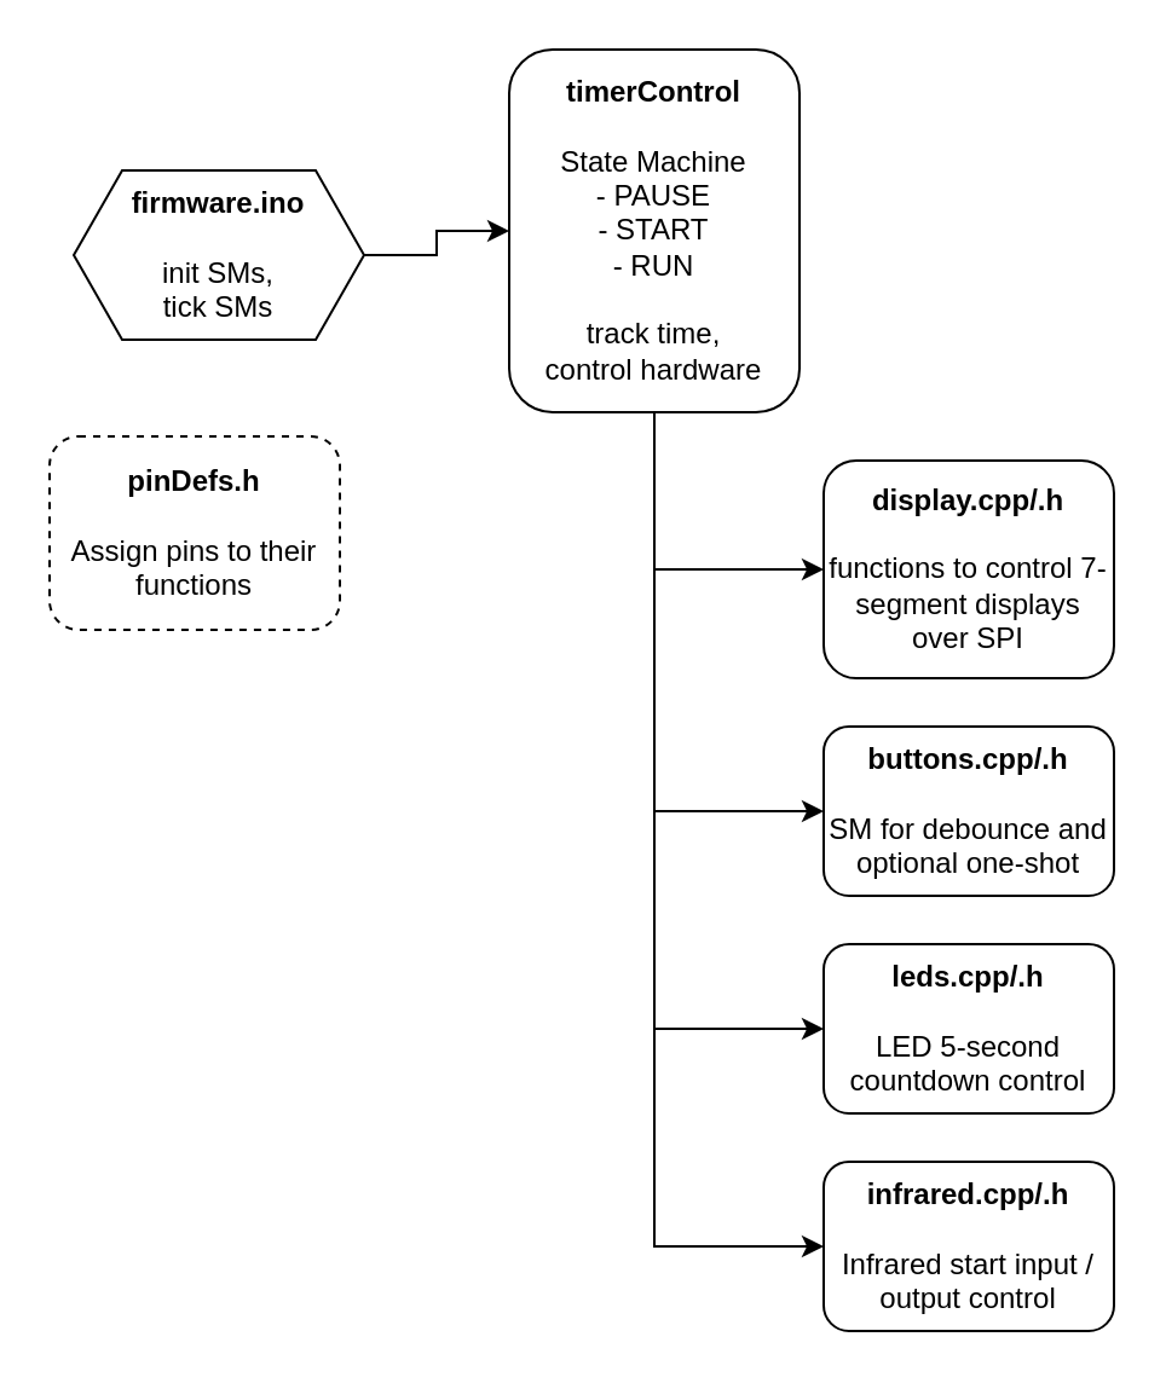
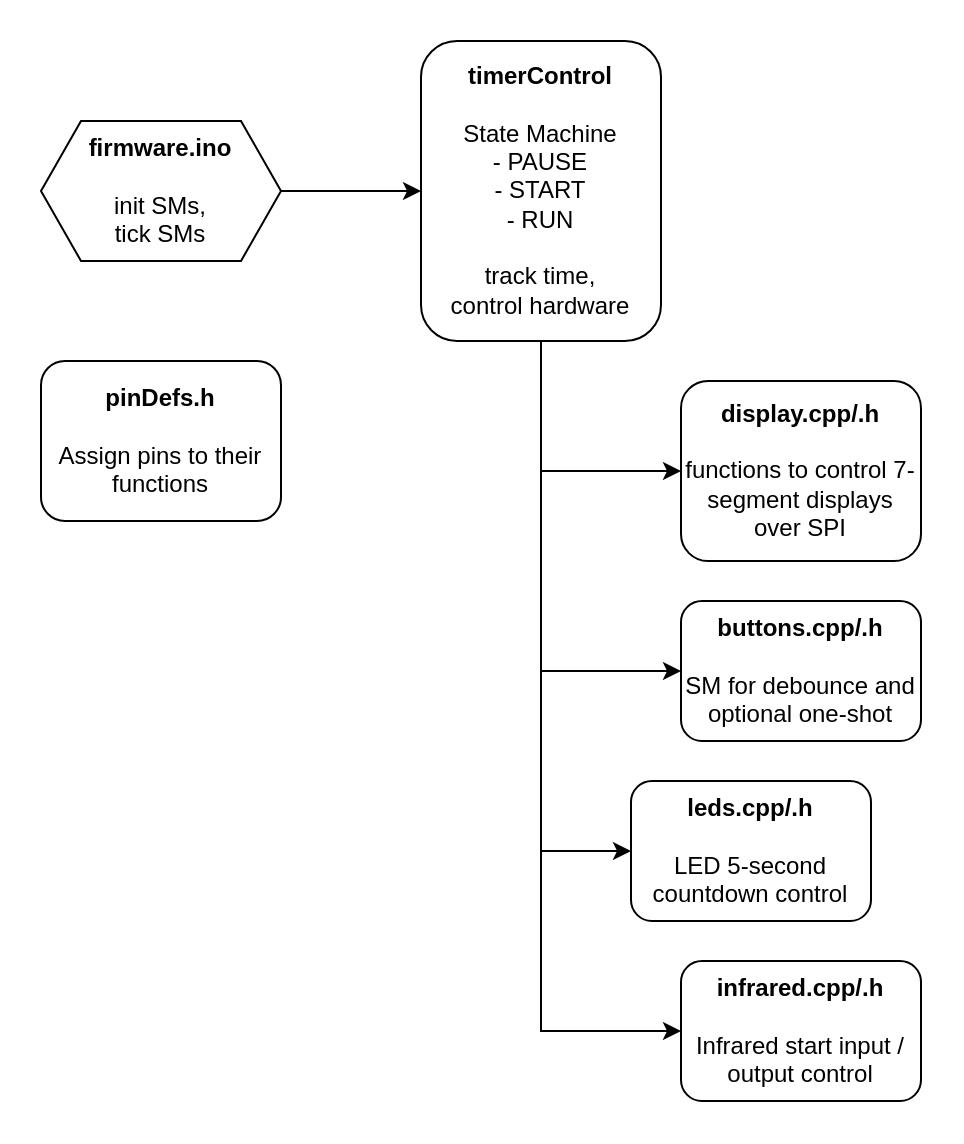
  <mxCell id="0" />
  <mxCell id="1" parent="0" />
  <mxCell id="2" style="edgeStyle=orthogonalEdgeStyle;rounded=0;orthogonalLoop=1;jettySize=auto;html=1;exitX=1;exitY=0.5;exitDx=0;exitDy=0;entryX=0;entryY=0.5;entryDx=0;entryDy=0;" edge="1" parent="1" source="3" target="8"><mxGeometry relative="1" as="geometry" /></mxCell>
- <mxCell id="3" value="&lt;b&gt;firmware.ino&lt;br&gt;&lt;/b&gt;&lt;br&gt;init SMs,&lt;br&gt;tick SMs" style="shape=hexagon;perimeter=hexagonPerimeter2;whiteSpace=wrap;html=1;fixedSize=1;" vertex="1" parent="1"><mxGeometry x="30" y="70" width="120" height="70" as="geometry" /></mxCell>
+ <mxCell id="3" value="&lt;b&gt;firmware.ino&lt;br&gt;&lt;/b&gt;&lt;br&gt;init SMs,&lt;br&gt;tick SMs" style="shape=hexagon;perimeter=hexagonPerimeter2;whiteSpace=wrap;html=1;fixedSize=1;" vertex="1" parent="1"><mxGeometry x="20" y="60" width="120" height="70" as="geometry" /></mxCell>
  <mxCell id="4" style="edgeStyle=orthogonalEdgeStyle;rounded=0;orthogonalLoop=1;jettySize=auto;html=1;exitX=0.5;exitY=1;exitDx=0;exitDy=0;entryX=0;entryY=0.5;entryDx=0;entryDy=0;" edge="1" parent="1" source="8" target="9"><mxGeometry relative="1" as="geometry" /></mxCell>
  <mxCell id="5" style="edgeStyle=orthogonalEdgeStyle;rounded=0;orthogonalLoop=1;jettySize=auto;html=1;exitX=0.5;exitY=1;exitDx=0;exitDy=0;entryX=0;entryY=0.5;entryDx=0;entryDy=0;" edge="1" parent="1" source="8" target="12"><mxGeometry relative="1" as="geometry" /></mxCell>
  <mxCell id="6" style="edgeStyle=orthogonalEdgeStyle;rounded=0;orthogonalLoop=1;jettySize=auto;html=1;exitX=0.5;exitY=1;exitDx=0;exitDy=0;entryX=0;entryY=0.5;entryDx=0;entryDy=0;" edge="1" parent="1" source="8" target="10"><mxGeometry relative="1" as="geometry" /></mxCell>
  <mxCell id="7" style="edgeStyle=orthogonalEdgeStyle;rounded=0;orthogonalLoop=1;jettySize=auto;html=1;exitX=0.5;exitY=1;exitDx=0;exitDy=0;entryX=0;entryY=0.5;entryDx=0;entryDy=0;" edge="1" parent="1" source="8" target="11"><mxGeometry relative="1" as="geometry" /></mxCell>
  <mxCell id="8" value="&lt;b&gt;timerControl&lt;br&gt;&lt;/b&gt;&lt;br&gt;State Machine&lt;br&gt;- PAUSE&lt;br&gt;- START&lt;br&gt;- RUN&lt;br&gt;&lt;br&gt;track time,&lt;br&gt;control hardware" style="rounded=1;whiteSpace=wrap;html=1;" vertex="1" parent="1"><mxGeometry x="210" y="20" width="120" height="150" as="geometry" /></mxCell>
  <mxCell id="9" value="&lt;b&gt;buttons.cpp/.h&lt;br&gt;&lt;/b&gt;&lt;br&gt;SM for debounce and optional one-shot" style="rounded=1;whiteSpace=wrap;html=1;" vertex="1" parent="1"><mxGeometry x="340" y="300" width="120" height="70" as="geometry" /></mxCell>
- <mxCell id="10" value="&lt;b&gt;leds.cpp/.h&lt;br&gt;&lt;/b&gt;&lt;br&gt;LED 5-second countdown control" style="rounded=1;whiteSpace=wrap;html=1;" vertex="1" parent="1"><mxGeometry x="340" y="390" width="120" height="70" as="geometry" /></mxCell>
+ <mxCell id="10" value="&lt;b&gt;leds.cpp/.h&lt;br&gt;&lt;/b&gt;&lt;br&gt;LED 5-second countdown control" style="rounded=1;whiteSpace=wrap;html=1;" vertex="1" parent="1"><mxGeometry x="315" y="390" width="120" height="70" as="geometry" /></mxCell>
  <mxCell id="11" value="&lt;b&gt;infrared.cpp/.h&lt;br&gt;&lt;/b&gt;&lt;br&gt;Infrared start input / output control" style="rounded=1;whiteSpace=wrap;html=1;" vertex="1" parent="1"><mxGeometry x="340" y="480" width="120" height="70" as="geometry" /></mxCell>
  <mxCell id="12" value="&lt;b&gt;display.cpp/.h&lt;br&gt;&lt;/b&gt;&lt;br&gt;functions to control 7-segment displays over SPI" style="rounded=1;whiteSpace=wrap;html=1;" vertex="1" parent="1"><mxGeometry x="340" y="190" width="120" height="90" as="geometry" /></mxCell>
- <mxCell id="13" value="&lt;b&gt;pinDefs.h&lt;/b&gt;&lt;br&gt;&lt;br&gt;Assign pins to their functions" style="rounded=1;whiteSpace=wrap;html=1;dashed=1;" vertex="1" parent="1"><mxGeometry x="20" y="180" width="120" height="80" as="geometry" /></mxCell>
+ <mxCell id="13" value="&lt;b&gt;pinDefs.h&lt;/b&gt;&lt;br&gt;&lt;br&gt;Assign pins to their functions" style="rounded=1;whiteSpace=wrap;html=1;" vertex="1" parent="1"><mxGeometry x="20" y="180" width="120" height="80" as="geometry" /></mxCell>
